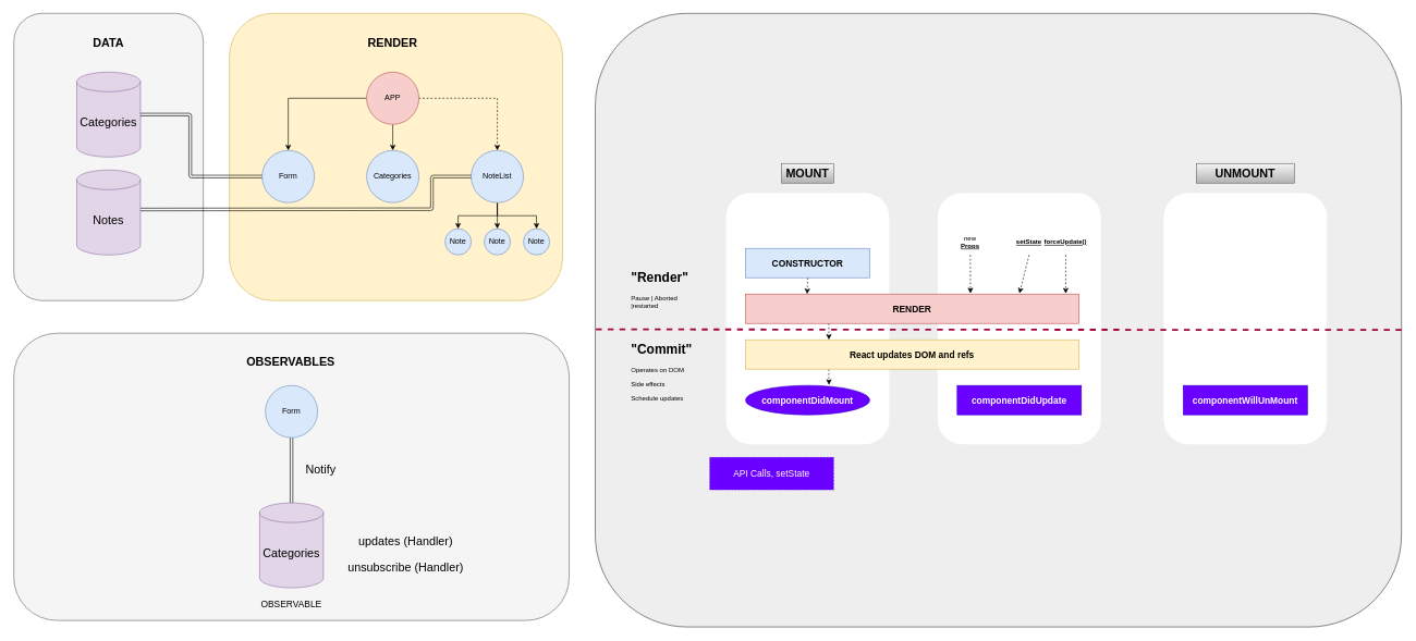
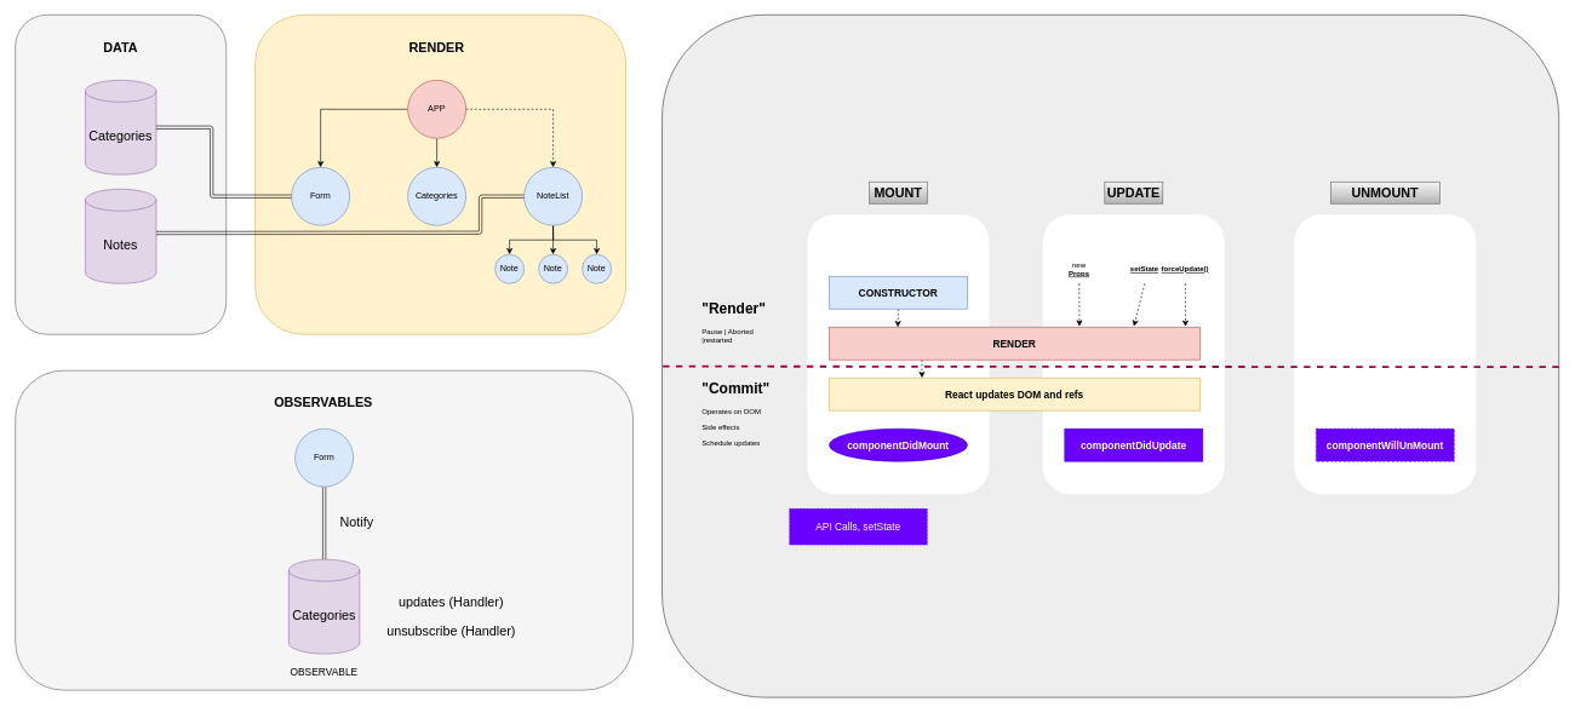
  <mxCell id="0" />
  <mxCell id="1" parent="0" />
  <mxCell id="2" value="" style="rounded=1;whiteSpace=wrap;html=1;shadow=0;glass=0;sketch=0;dashed=1;dashPattern=1 4;" vertex="1" parent="1"><mxGeometry x="1120" y="305" width="250" height="385" as="geometry" /></mxCell>
  <mxCell id="3" value="" style="rounded=1;whiteSpace=wrap;html=1;shadow=0;glass=0;sketch=0;fillColor=#fff2cc;strokeColor=#d6b656;" vertex="1" parent="1"><mxGeometry x="350" y="20" width="510" height="440" as="geometry" /></mxCell>
  <mxCell id="4" value="" style="edgeStyle=orthogonalEdgeStyle;rounded=0;orthogonalLoop=1;jettySize=auto;html=1;" edge="1" parent="1" source="7" target="8"><mxGeometry relative="1" as="geometry" /></mxCell>
  <mxCell id="5" value="" style="edgeStyle=orthogonalEdgeStyle;rounded=0;orthogonalLoop=1;jettySize=auto;html=1;" edge="1" parent="1" source="7" target="9"><mxGeometry relative="1" as="geometry" /></mxCell>
  <mxCell id="6" value="" style="edgeStyle=orthogonalEdgeStyle;rounded=0;orthogonalLoop=1;jettySize=auto;html=1;exitX=1;exitY=0.5;exitDx=0;exitDy=0;dashed=1;" edge="1" parent="1" source="7" target="13"><mxGeometry relative="1" as="geometry"><mxPoint x="660" y="149" as="sourcePoint" /></mxGeometry></mxCell>
  <mxCell id="7" value="APP" style="ellipse;whiteSpace=wrap;html=1;aspect=fixed;rounded=0;shadow=0;glass=0;sketch=0;fillColor=#f8cecc;strokeColor=#b85450;" vertex="1" parent="1"><mxGeometry x="560" y="110" width="80" height="80" as="geometry" /></mxCell>
  <mxCell id="8" value="Form" style="ellipse;whiteSpace=wrap;html=1;aspect=fixed;rounded=0;shadow=0;glass=0;sketch=0;fillColor=#dae8fc;strokeColor=#6c8ebf;" vertex="1" parent="1"><mxGeometry x="400" y="230" width="80" height="80" as="geometry" /></mxCell>
  <mxCell id="9" value="Categories" style="ellipse;whiteSpace=wrap;html=1;aspect=fixed;rounded=0;shadow=0;glass=0;sketch=0;fillColor=#dae8fc;strokeColor=#6c8ebf;" vertex="1" parent="1"><mxGeometry x="560" y="230" width="80" height="80" as="geometry" /></mxCell>
  <mxCell id="10" value="" style="edgeStyle=orthogonalEdgeStyle;rounded=0;orthogonalLoop=1;jettySize=auto;html=1;" edge="1" parent="1" source="13" target="14"><mxGeometry relative="1" as="geometry" /></mxCell>
  <mxCell id="11" value="" style="edgeStyle=orthogonalEdgeStyle;rounded=0;orthogonalLoop=1;jettySize=auto;html=1;" edge="1" parent="1" source="13" target="16"><mxGeometry relative="1" as="geometry" /></mxCell>
  <mxCell id="12" value="" style="edgeStyle=orthogonalEdgeStyle;rounded=0;orthogonalLoop=1;jettySize=auto;html=1;entryX=0.5;entryY=0;entryDx=0;entryDy=0;" edge="1" parent="1" target="15"><mxGeometry relative="1" as="geometry"><mxPoint x="760" y="310" as="sourcePoint" /><mxPoint x="850" y="330" as="targetPoint" /><Array as="points"><mxPoint x="760" y="330" /><mxPoint x="820" y="330" /></Array></mxGeometry></mxCell>
  <mxCell id="13" value="NoteList" style="ellipse;whiteSpace=wrap;html=1;aspect=fixed;rounded=0;shadow=0;glass=0;sketch=0;fillColor=#dae8fc;strokeColor=#6c8ebf;" vertex="1" parent="1"><mxGeometry x="720" y="230" width="80" height="80" as="geometry" /></mxCell>
  <mxCell id="14" value="Note" style="ellipse;whiteSpace=wrap;html=1;aspect=fixed;rounded=0;shadow=0;glass=0;sketch=0;fillColor=#dae8fc;strokeColor=#6c8ebf;" vertex="1" parent="1"><mxGeometry x="680" y="350" width="40" height="40" as="geometry" /></mxCell>
  <mxCell id="15" value="Note" style="ellipse;whiteSpace=wrap;html=1;aspect=fixed;rounded=0;shadow=0;glass=0;sketch=0;fillColor=#dae8fc;strokeColor=#6c8ebf;" vertex="1" parent="1"><mxGeometry x="800" y="350" width="40" height="40" as="geometry" /></mxCell>
  <mxCell id="16" value="Note" style="ellipse;whiteSpace=wrap;html=1;aspect=fixed;rounded=0;shadow=0;glass=0;sketch=0;fillColor=#dae8fc;strokeColor=#6c8ebf;" vertex="1" parent="1"><mxGeometry x="740" y="350" width="40" height="40" as="geometry" /></mxCell>
  <mxCell id="17" value="RENDER" style="text;html=1;strokeColor=none;fillColor=none;align=center;verticalAlign=middle;whiteSpace=wrap;rounded=0;shadow=0;glass=0;sketch=0;fontStyle=1;fontSize=18;" vertex="1" parent="1"><mxGeometry x="560" y="50" width="80" height="30" as="geometry" /></mxCell>
  <mxCell id="18" value="" style="rounded=1;whiteSpace=wrap;html=1;shadow=0;glass=0;sketch=0;fillColor=#f5f5f5;strokeColor=#666666;fontColor=#333333;" vertex="1" parent="1"><mxGeometry x="20" y="20" width="290" height="440" as="geometry" /></mxCell>
  <mxCell id="19" value="DATA" style="text;html=1;strokeColor=none;fillColor=none;align=center;verticalAlign=middle;whiteSpace=wrap;rounded=0;shadow=0;glass=0;sketch=0;fontStyle=1;fontSize=18;" vertex="1" parent="1"><mxGeometry x="125" y="50" width="80" height="30" as="geometry" /></mxCell>
  <mxCell id="20" value="Notes" style="shape=cylinder3;whiteSpace=wrap;html=1;boundedLbl=1;backgroundOutline=1;size=15;rounded=0;shadow=0;glass=0;sketch=0;fontSize=18;fillColor=#e1d5e7;strokeColor=#9673a6;" vertex="1" parent="1"><mxGeometry x="116.25" y="260" width="97.5" height="130" as="geometry" /></mxCell>
  <mxCell id="21" value="Categories" style="shape=cylinder3;whiteSpace=wrap;html=1;boundedLbl=1;backgroundOutline=1;size=15;rounded=0;shadow=0;glass=0;sketch=0;fontSize=18;fillColor=#e1d5e7;strokeColor=#9673a6;" vertex="1" parent="1"><mxGeometry x="116.25" y="110" width="97.5" height="130" as="geometry" /></mxCell>
  <mxCell id="22" value="" style="endArrow=classic;html=1;fontSize=18;exitX=1;exitY=0.5;exitDx=0;exitDy=0;exitPerimeter=0;entryX=0;entryY=0.5;entryDx=0;entryDy=0;shape=link;" edge="1" parent="1" source="21" target="8"><mxGeometry width="50" height="50" relative="1" as="geometry"><mxPoint x="300" y="330" as="sourcePoint" /><mxPoint x="350" y="280" as="targetPoint" /><Array as="points"><mxPoint x="290" y="175" /><mxPoint x="290" y="270" /></Array></mxGeometry></mxCell>
  <mxCell id="23" value="" style="endArrow=classic;html=1;fontSize=18;shape=link;exitX=1.001;exitY=0.465;exitDx=0;exitDy=0;exitPerimeter=0;" edge="1" parent="1" source="20" target="13"><mxGeometry width="50" height="50" relative="1" as="geometry"><mxPoint x="350" y="390" as="sourcePoint" /><mxPoint x="400" y="340" as="targetPoint" /><Array as="points"><mxPoint x="660" y="320" /><mxPoint x="660" y="270" /></Array></mxGeometry></mxCell>
  <mxCell id="24" value="" style="rounded=1;whiteSpace=wrap;html=1;shadow=0;glass=0;sketch=0;fillColor=#f5f5f5;strokeColor=#666666;fontColor=#333333;" vertex="1" parent="1"><mxGeometry x="20" y="510" width="850" height="440" as="geometry" /></mxCell>
  <mxCell id="25" value="OBSERVABLES" style="text;html=1;strokeColor=none;fillColor=none;align=center;verticalAlign=middle;whiteSpace=wrap;rounded=0;shadow=0;glass=0;sketch=0;fontStyle=1;fontSize=18;" vertex="1" parent="1"><mxGeometry x="404" y="540" width="80" height="30" as="geometry" /></mxCell>
  <mxCell id="26" style="shape=link;rounded=0;orthogonalLoop=1;jettySize=auto;html=1;exitX=0.5;exitY=0;exitDx=0;exitDy=0;exitPerimeter=0;fontSize=18;" edge="1" parent="1" source="27" target="28"><mxGeometry relative="1" as="geometry" /></mxCell>
  <mxCell id="27" value="Categories" style="shape=cylinder3;whiteSpace=wrap;html=1;boundedLbl=1;backgroundOutline=1;size=15;rounded=0;shadow=0;glass=0;sketch=0;fontSize=18;fillColor=#e1d5e7;strokeColor=#9673a6;" vertex="1" parent="1"><mxGeometry x="396.25" y="770" width="97.5" height="130" as="geometry" /></mxCell>
  <mxCell id="28" value="Form" style="ellipse;whiteSpace=wrap;html=1;aspect=fixed;rounded=0;shadow=0;glass=0;sketch=0;fillColor=#dae8fc;strokeColor=#6c8ebf;" vertex="1" parent="1"><mxGeometry x="405" y="590" width="80" height="80" as="geometry" /></mxCell>
  <mxCell id="29" value="unsubscribe (Handler)" style="text;html=1;strokeColor=none;fillColor=none;align=center;verticalAlign=middle;whiteSpace=wrap;rounded=0;shadow=0;glass=0;sketch=0;fontSize=18;" vertex="1" parent="1"><mxGeometry x="510" y="860" width="220" height="20" as="geometry" /></mxCell>
  <mxCell id="30" value="updates (Handler)" style="text;html=1;strokeColor=none;fillColor=none;align=center;verticalAlign=middle;whiteSpace=wrap;rounded=0;shadow=0;glass=0;sketch=0;fontSize=18;" vertex="1" parent="1"><mxGeometry x="510" y="820" width="220" height="20" as="geometry" /></mxCell>
  <mxCell id="31" value="Notify" style="text;html=1;strokeColor=none;fillColor=none;align=center;verticalAlign=middle;whiteSpace=wrap;rounded=0;shadow=0;glass=0;sketch=0;fontSize=18;" vertex="1" parent="1"><mxGeometry x="460" y="710" width="60" height="20" as="geometry" /></mxCell>
  <mxCell id="32" value="OBSERVABLE" style="text;html=1;strokeColor=none;fillColor=none;align=center;verticalAlign=middle;whiteSpace=wrap;rounded=0;shadow=0;glass=0;sketch=0;fontStyle=0;fontSize=14;" vertex="1" parent="1"><mxGeometry x="405" y="910" width="80" height="30" as="geometry" /></mxCell>
  <mxCell id="33" value="" style="rounded=1;whiteSpace=wrap;html=1;shadow=0;glass=0;sketch=0;fillColor=#eeeeee;strokeColor=#36393d;" vertex="1" parent="1"><mxGeometry x="910" y="20" width="1234" height="940" as="geometry" /></mxCell>
  <mxCell id="34" value="" style="rounded=1;whiteSpace=wrap;html=1;shadow=0;glass=0;sketch=0;dashed=1;dashPattern=1 4;strokeColor=none;" vertex="1" parent="1"><mxGeometry x="1110" y="295" width="250" height="385" as="geometry" /></mxCell>
  <mxCell id="35" value="MOUNT" style="text;html=1;align=center;verticalAlign=middle;whiteSpace=wrap;rounded=0;shadow=0;glass=0;sketch=0;fontStyle=1;fontSize=18;fillColor=#f5f5f5;strokeColor=#666666;gradientColor=#b3b3b3;" vertex="1" parent="1"><mxGeometry x="1195" y="250" width="80" height="30" as="geometry" /></mxCell>
  <mxCell id="36" value="" style="rounded=1;whiteSpace=wrap;html=1;shadow=0;glass=0;sketch=0;dashed=1;dashPattern=1 4;strokeColor=none;" vertex="1" parent="1"><mxGeometry x="1434" y="295" width="250" height="385" as="geometry" /></mxCell>
+ <mxCell id="37" value="UPDATE" style="text;html=1;fillColor=#f5f5f5;align=center;verticalAlign=middle;whiteSpace=wrap;rounded=0;shadow=0;glass=0;sketch=0;fontStyle=1;fontSize=18;strokeColor=#666666;gradientColor=#b3b3b3;" vertex="1" parent="1"><mxGeometry x="1519" y="250" width="80" height="30" as="geometry" /></mxCell>
  <mxCell id="38" value="" style="rounded=1;whiteSpace=wrap;html=1;shadow=0;glass=0;sketch=0;dashed=1;dashPattern=1 4;strokeColor=none;" vertex="1" parent="1"><mxGeometry x="1780" y="295" width="250" height="385" as="geometry" /></mxCell>
  <mxCell id="39" value="UNMOUNT" style="text;html=1;fillColor=#f5f5f5;align=center;verticalAlign=middle;whiteSpace=wrap;rounded=0;shadow=0;glass=0;sketch=0;fontStyle=1;fontSize=18;strokeColor=#666666;gradientColor=#b3b3b3;" vertex="1" parent="1"><mxGeometry x="1830" y="250" width="150" height="30" as="geometry" /></mxCell>
  <mxCell id="40" style="edgeStyle=none;rounded=0;orthogonalLoop=1;jettySize=auto;html=1;exitX=0.25;exitY=1;exitDx=0;exitDy=0;entryX=0.25;entryY=0;entryDx=0;entryDy=0;dashed=1;strokeColor=#000000;fontSize=10;" edge="1" parent="1" source="41" target="45"><mxGeometry relative="1" as="geometry" /></mxCell>
  <mxCell id="41" value="RENDER" style="rounded=0;whiteSpace=wrap;html=1;shadow=0;glass=0;sketch=0;fontSize=14;fillColor=#f8cecc;strokeColor=#b85450;fontStyle=1" vertex="1" parent="1"><mxGeometry x="1140" y="450" width="510" height="45" as="geometry" /></mxCell>
  <mxCell id="42" style="edgeStyle=none;rounded=0;orthogonalLoop=1;jettySize=auto;html=1;exitX=0.5;exitY=1;exitDx=0;exitDy=0;entryX=0.185;entryY=0;entryDx=0;entryDy=0;entryPerimeter=0;dashed=1;strokeColor=#000000;fontSize=10;" edge="1" parent="1" source="43" target="41"><mxGeometry relative="1" as="geometry" /></mxCell>
  <mxCell id="43" value="CONSTRUCTOR" style="rounded=0;whiteSpace=wrap;html=1;shadow=0;glass=0;sketch=0;fontSize=14;fillColor=#dae8fc;strokeColor=#6c8ebf;fontStyle=1" vertex="1" parent="1"><mxGeometry x="1140" y="380" width="190" height="45" as="geometry" /></mxCell>
- <mxCell id="44" style="edgeStyle=none;rounded=0;orthogonalLoop=1;jettySize=auto;html=1;exitX=0.25;exitY=1;exitDx=0;exitDy=0;entryX=0.672;entryY=-0.018;entryDx=0;entryDy=0;entryPerimeter=0;dashed=1;strokeColor=#000000;fontSize=10;" edge="1" parent="1" source="45" target="46"><mxGeometry relative="1" as="geometry" /></mxCell>
  <mxCell id="45" value="React updates DOM and refs" style="rounded=0;whiteSpace=wrap;html=1;shadow=0;glass=0;sketch=0;fontSize=14;fillColor=#fff2cc;strokeColor=#d6b656;fontStyle=1" vertex="1" parent="1"><mxGeometry x="1140" y="520" width="510" height="45" as="geometry" /></mxCell>
  <mxCell id="46" value="componentDidMount" style="ellipse;whiteSpace=wrap;html=1;shadow=0;glass=0;sketch=0;fontSize=14;fontStyle=1;fillColor=#6a00ff;strokeColor=#3700CC;fontColor=#ffffff;" vertex="1" parent="1"><mxGeometry x="1140" y="590" width="190" height="45" as="geometry" /></mxCell>
  <mxCell id="47" value="componentDidUpdate" style="rounded=0;whiteSpace=wrap;html=1;shadow=0;glass=0;sketch=0;fontSize=14;fontStyle=1;fillColor=#6a00ff;strokeColor=#3700CC;fontColor=#ffffff;" vertex="1" parent="1"><mxGeometry x="1464" y="590" width="190" height="45" as="geometry" /></mxCell>
- <mxCell id="48" value="componentWillUnMount" style="rounded=0;whiteSpace=wrap;html=1;shadow=0;glass=0;sketch=0;fontSize=14;fontStyle=1;fillColor=#6a00ff;strokeColor=#3700CC;fontColor=#ffffff;" vertex="1" parent="1"><mxGeometry x="1810" y="590" width="190" height="45" as="geometry" /></mxCell>
+ <mxCell id="48" value="componentWillUnMount" style="rounded=0;whiteSpace=wrap;html=1;shadow=0;glass=0;sketch=0;fontSize=14;fontStyle=1;fillColor=#6a00ff;strokeColor=#3700CC;fontColor=#ffffff;dashed=1;" vertex="1" parent="1"><mxGeometry x="1810" y="590" width="190" height="45" as="geometry" /></mxCell>
  <mxCell id="49" style="edgeStyle=none;rounded=0;orthogonalLoop=1;jettySize=auto;html=1;exitX=0.5;exitY=1;exitDx=0;exitDy=0;entryX=0.675;entryY=-0.022;entryDx=0;entryDy=0;entryPerimeter=0;fontSize=14;dashed=1;" edge="1" parent="1" source="50" target="41"><mxGeometry relative="1" as="geometry" /></mxCell>
  <mxCell id="50" value="&lt;div style=&quot;font-size: 10px;&quot;&gt;new&lt;br style=&quot;font-size: 10px;&quot;&gt;&lt;/div&gt;&lt;div style=&quot;font-size: 10px;&quot;&gt;&lt;u style=&quot;font-size: 10px;&quot;&gt;&lt;b style=&quot;font-size: 10px;&quot;&gt;Props&lt;/b&gt;&lt;/u&gt;&lt;/div&gt;" style="text;html=1;strokeColor=none;fillColor=none;align=center;verticalAlign=middle;whiteSpace=wrap;rounded=0;shadow=0;glass=0;sketch=0;fontSize=10;" vertex="1" parent="1"><mxGeometry x="1464" y="350" width="40" height="40" as="geometry" /></mxCell>
  <mxCell id="51" value="setState" style="text;html=1;strokeColor=none;fillColor=none;align=center;verticalAlign=middle;whiteSpace=wrap;rounded=0;shadow=0;glass=0;sketch=0;fontSize=10;fontStyle=5" vertex="1" parent="1"><mxGeometry x="1554" y="350" width="40" height="40" as="geometry" /></mxCell>
  <mxCell id="52" style="edgeStyle=none;rounded=0;orthogonalLoop=1;jettySize=auto;html=1;exitX=0.5;exitY=1;exitDx=0;exitDy=0;entryX=0.675;entryY=-0.022;entryDx=0;entryDy=0;entryPerimeter=0;fontSize=14;dashed=1;" edge="1" source="51" parent="1"><mxGeometry relative="1" as="geometry"><mxPoint x="1559.25" y="449.01" as="targetPoint" /></mxGeometry></mxCell>
  <mxCell id="53" style="edgeStyle=none;rounded=0;orthogonalLoop=1;jettySize=auto;html=1;exitX=0.5;exitY=1;exitDx=0;exitDy=0;entryX=0.961;entryY=-0.016;entryDx=0;entryDy=0;entryPerimeter=0;fontSize=12;dashed=1;" edge="1" parent="1" source="54" target="41"><mxGeometry relative="1" as="geometry" /></mxCell>
  <mxCell id="54" value="forceUpdate()" style="text;html=1;strokeColor=none;fillColor=none;align=center;verticalAlign=middle;whiteSpace=wrap;rounded=0;shadow=0;glass=0;sketch=0;fontSize=10;fontStyle=5" vertex="1" parent="1"><mxGeometry x="1610" y="350" width="40" height="40" as="geometry" /></mxCell>
  <mxCell id="55" value="" style="endArrow=none;html=1;strokeColor=#A50040;fontSize=10;fillColor=#d80073;dashed=1;entryX=0;entryY=0.515;entryDx=0;entryDy=0;entryPerimeter=0;exitX=1;exitY=0.516;exitDx=0;exitDy=0;exitPerimeter=0;strokeWidth=3;" edge="1" parent="1" source="33" target="33"><mxGeometry width="50" height="50" relative="1" as="geometry"><mxPoint x="2031" y="505" as="sourcePoint" /><mxPoint x="906" y="504" as="targetPoint" /></mxGeometry></mxCell>
  <mxCell id="56" value="&lt;h1&gt;&quot;Commit&quot;&lt;br&gt;&lt;/h1&gt;&lt;p&gt;Operates on DOM&lt;/p&gt;&lt;p&gt;Side effects&lt;/p&gt;&lt;p&gt;Schedule updates&lt;br&gt;&lt;/p&gt;" style="text;html=1;strokeColor=none;fillColor=none;spacing=5;spacingTop=-20;whiteSpace=wrap;overflow=hidden;rounded=0;shadow=0;glass=0;dashed=1;dashPattern=1 4;sketch=0;fontSize=10;" vertex="1" parent="1"><mxGeometry x="960" y="520" width="110" height="115" as="geometry" /></mxCell>
  <mxCell id="57" value="&lt;h1&gt;&quot;Render&quot;&lt;br&gt;&lt;/h1&gt;Pause | Aborted |restarted" style="text;html=1;strokeColor=none;fillColor=none;spacing=5;spacingTop=-20;whiteSpace=wrap;overflow=hidden;rounded=0;shadow=0;glass=0;dashed=1;dashPattern=1 4;sketch=0;fontSize=10;" vertex="1" parent="1"><mxGeometry x="960" y="410" width="110" height="65" as="geometry" /></mxCell>
  <mxCell id="58" value="&lt;font style=&quot;font-size: 14px&quot;&gt;API Calls, setState&lt;br&gt;&lt;/font&gt;" style="shape=process;whiteSpace=wrap;html=1;backgroundOutline=1;rounded=0;shadow=0;glass=0;dashed=1;dashPattern=1 4;sketch=0;fontSize=10;fillColor=#6a00ff;strokeColor=#3700CC;fontColor=#ffffff;" vertex="1" parent="1"><mxGeometry x="1085" y="700" width="190" height="50" as="geometry" /></mxCell>
